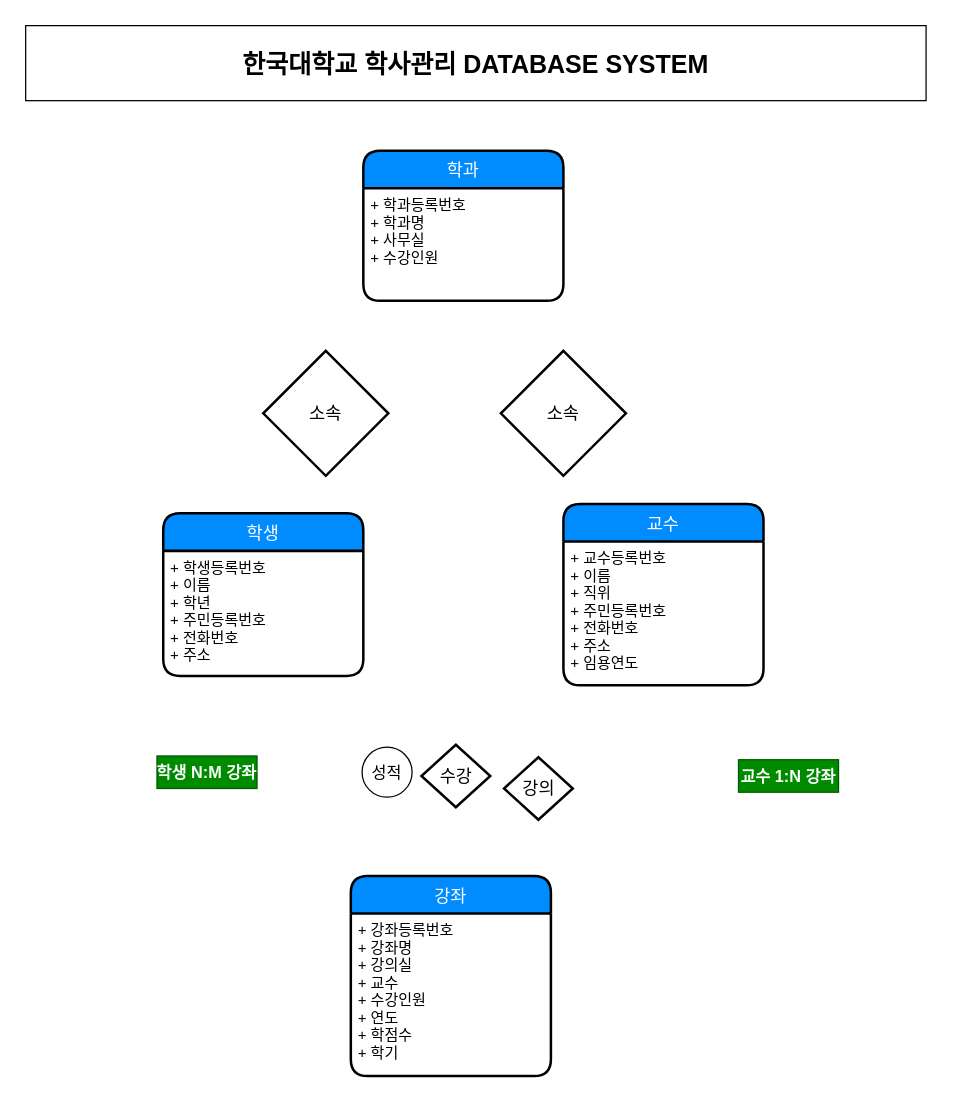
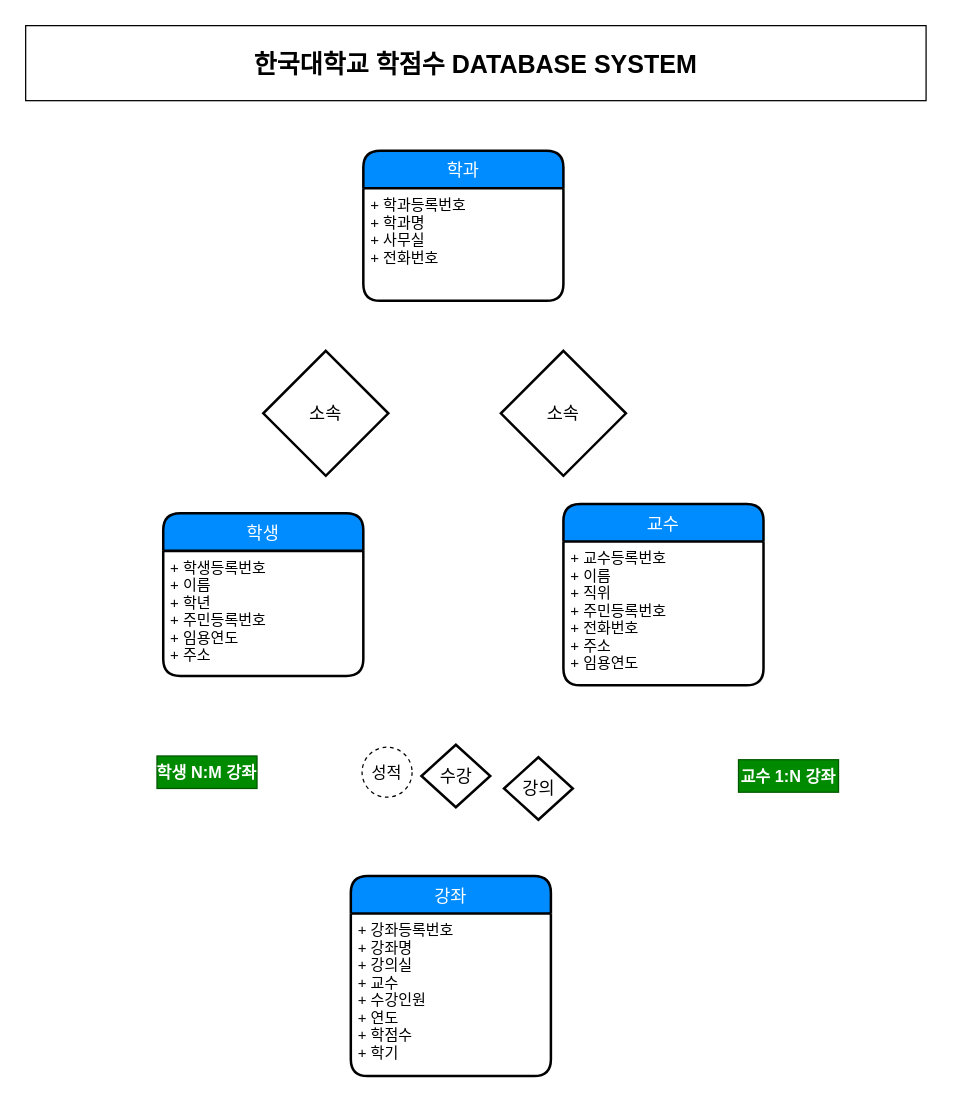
  <mxCell id="0" />
  <mxCell id="1" parent="0" />
- <mxCell id="2" value="&lt;b&gt;&lt;font style=&quot;font-size: 20px&quot;&gt;한국대학교 학사관리 DATABASE SYSTEM&lt;/font&gt;&lt;/b&gt;" style="rounded=0;whiteSpace=wrap;html=1;" parent="1" vertex="1"><mxGeometry x="20" y="20" width="720" height="60" as="geometry" /></mxCell>
+ <mxCell id="2" value="&lt;b&gt;&lt;font style=&quot;font-size: 20px&quot;&gt;한국대학교 학점수 DATABASE SYSTEM&lt;/font&gt;&lt;/b&gt;" style="rounded=0;whiteSpace=wrap;html=1;" parent="1" vertex="1"><mxGeometry x="20" y="20" width="720" height="60" as="geometry" /></mxCell>
  <mxCell id="3" value="학생" style="swimlane;childLayout=stackLayout;horizontal=1;startSize=30;horizontalStack=0;fillColor=#008cff;fontColor=#FFFFFF;rounded=1;fontSize=14;fontStyle=0;strokeWidth=2;resizeParent=0;resizeLast=1;shadow=0;dashed=0;align=center;" parent="1" vertex="1"><mxGeometry x="130" y="410" width="160" height="130" as="geometry" /></mxCell>
- <mxCell id="4" value="+ 학생등록번호&#10;+ 이름&#10;+ 학년&#10;+ 주민등록번호&#10;+ 전화번호&#10;+ 주소" style="align=left;strokeColor=none;fillColor=none;spacingLeft=4;fontSize=12;verticalAlign=top;resizable=0;rotatable=0;part=1;" parent="3" vertex="1"><mxGeometry y="30" width="160" height="100" as="geometry" /></mxCell>
+ <mxCell id="4" value="+ 학생등록번호&#10;+ 이름&#10;+ 학년&#10;+ 주민등록번호&#10;+ 임용연도&#10;+ 주소" style="align=left;strokeColor=none;fillColor=none;spacingLeft=4;fontSize=12;verticalAlign=top;resizable=0;rotatable=0;part=1;" parent="3" vertex="1"><mxGeometry y="30" width="160" height="100" as="geometry" /></mxCell>
  <mxCell id="5" value="교수" style="swimlane;childLayout=stackLayout;horizontal=1;startSize=30;horizontalStack=0;fillColor=#008cff;fontColor=#FFFFFF;rounded=1;fontSize=14;fontStyle=0;strokeWidth=2;resizeParent=0;resizeLast=1;shadow=0;dashed=0;align=center;" parent="1" vertex="1"><mxGeometry x="450" y="402.5" width="160" height="145" as="geometry" /></mxCell>
  <mxCell id="6" value="+ 교수등록번호&#10;+ 이름&#10;+ 직위&#10;+ 주민등록번호&#10;+ 전화번호&#10;+ 주소&#10;+ 임용연도" style="align=left;strokeColor=none;fillColor=none;spacingLeft=4;fontSize=12;verticalAlign=top;resizable=0;rotatable=0;part=1;" parent="5" vertex="1"><mxGeometry y="30" width="160" height="115" as="geometry" /></mxCell>
  <mxCell id="7" value="학과" style="swimlane;childLayout=stackLayout;horizontal=1;startSize=30;horizontalStack=0;fillColor=#008cff;fontColor=#FFFFFF;rounded=1;fontSize=14;fontStyle=0;strokeWidth=2;resizeParent=0;resizeLast=1;shadow=0;dashed=0;align=center;" parent="1" vertex="1"><mxGeometry x="290" y="120" width="160" height="120" as="geometry" /></mxCell>
- <mxCell id="8" value="+ 학과등록번호&#10;+ 학과명&#10;+ 사무실&#10;+ 수강인원" style="align=left;strokeColor=none;fillColor=none;spacingLeft=4;fontSize=12;verticalAlign=top;resizable=0;rotatable=0;part=1;" parent="7" vertex="1"><mxGeometry y="30" width="160" height="90" as="geometry" /></mxCell>
+ <mxCell id="8" value="+ 학과등록번호&#10;+ 학과명&#10;+ 사무실&#10;+ 전화번호" style="align=left;strokeColor=none;fillColor=none;spacingLeft=4;fontSize=12;verticalAlign=top;resizable=0;rotatable=0;part=1;" parent="7" vertex="1"><mxGeometry y="30" width="160" height="90" as="geometry" /></mxCell>
  <mxCell id="9" value="소속" style="shape=rhombus;strokeWidth=2;fontSize=17;perimeter=rhombusPerimeter;whiteSpace=wrap;html=1;align=center;fontSize=14;" parent="1" vertex="1"><mxGeometry x="210" y="280" width="100" height="100" as="geometry" /></mxCell>
  <mxCell id="10" value="소속" style="shape=rhombus;strokeWidth=2;fontSize=17;perimeter=rhombusPerimeter;whiteSpace=wrap;html=1;align=center;fontSize=14;" parent="1" vertex="1"><mxGeometry x="400" y="280" width="100" height="100" as="geometry" /></mxCell>
  <mxCell id="11" value="강좌" style="swimlane;childLayout=stackLayout;horizontal=1;startSize=30;horizontalStack=0;fillColor=#008cff;fontColor=#FFFFFF;rounded=1;fontSize=14;fontStyle=0;strokeWidth=2;resizeParent=0;resizeLast=1;shadow=0;dashed=0;align=center;" parent="1" vertex="1"><mxGeometry x="280" y="700" width="160" height="160" as="geometry" /></mxCell>
  <mxCell id="12" value="+ 강좌등록번호&#10;+ 강좌명&#10;+ 강의실&#10;+ 교수&#10;+ 수강인원&#10;+ 연도&#10;+ 학점수&#10;+ 학기" style="align=left;strokeColor=none;fillColor=none;spacingLeft=4;fontSize=12;verticalAlign=top;resizable=0;rotatable=0;part=1;" parent="11" vertex="1"><mxGeometry y="30" width="160" height="130" as="geometry" /></mxCell>
  <mxCell id="13" value="교수 1:N 강좌" style="text;align=center;fontStyle=1;verticalAlign=middle;spacingLeft=3;spacingRight=3;strokeColor=#005700;rotatable=0;points=[[0,0.5],[1,0.5]];portConstraint=eastwest;fontSize=13;fillColor=#008a00;fontColor=#ffffff;" parent="1" vertex="1"><mxGeometry x="590" y="607" width="80" height="26" as="geometry" /></mxCell>
  <mxCell id="14" value="학생 N:M 강좌" style="text;align=center;fontStyle=1;verticalAlign=middle;spacingLeft=3;spacingRight=3;strokeColor=#005700;rotatable=0;points=[[0,0.5],[1,0.5]];portConstraint=eastwest;fontSize=13;fillColor=#008a00;fontColor=#ffffff;" parent="1" vertex="1"><mxGeometry x="125" y="604" width="80" height="26" as="geometry" /></mxCell>
  <mxCell id="15" value="수강" style="shape=rhombus;strokeWidth=2;fontSize=17;perimeter=rhombusPerimeter;whiteSpace=wrap;html=1;align=center;fontSize=14;" parent="1" vertex="1"><mxGeometry x="336.5" y="595" width="55" height="50" as="geometry" /></mxCell>
- <mxCell id="16" value="성적" style="ellipse;whiteSpace=wrap;html=1;aspect=fixed;fontSize=13;" parent="1" vertex="1"><mxGeometry x="289" y="597" width="40" height="40" as="geometry" /></mxCell>
+ <mxCell id="16" value="성적" style="ellipse;whiteSpace=wrap;html=1;aspect=fixed;fontSize=13;dashed=1;" parent="1" vertex="1"><mxGeometry x="289" y="597" width="40" height="40" as="geometry" /></mxCell>
  <mxCell id="17" value="강의" style="shape=rhombus;strokeWidth=2;fontSize=17;perimeter=rhombusPerimeter;whiteSpace=wrap;html=1;align=center;fontSize=14;" parent="1" vertex="1"><mxGeometry x="402.5" y="605" width="55" height="50" as="geometry" /></mxCell>
